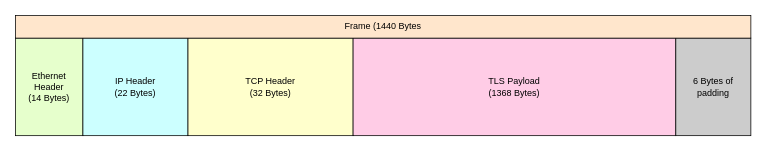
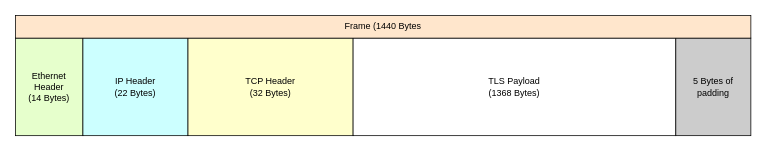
  <mxCell id="0" />
  <mxCell id="1" parent="0" />
  <mxCell id="2" value="Ethernet Header&lt;br&gt;(14 Bytes)" style="rounded=0;whiteSpace=wrap;html=1;fillColor=#E6FFCC;" vertex="1" parent="1"><mxGeometry x="20" y="50" width="90" height="130" as="geometry" /></mxCell>
  <mxCell id="3" value="IP Header&lt;br&gt;(22 Bytes)" style="rounded=0;whiteSpace=wrap;html=1;fillColor=#CCFFFF;" vertex="1" parent="1"><mxGeometry x="110" y="50" width="140" height="130" as="geometry" /></mxCell>
  <mxCell id="4" value="TCP Header&lt;br&gt;(32 Bytes)" style="rounded=0;whiteSpace=wrap;html=1;fillColor=#FFFFCC;" vertex="1" parent="1"><mxGeometry x="250" y="50" width="220" height="130" as="geometry" /></mxCell>
- <mxCell id="5" value="TLS Payload&lt;br&gt;(1368 Bytes)" style="rounded=0;whiteSpace=wrap;html=1;fillColor=#FFCCE6;" vertex="1" parent="1"><mxGeometry x="470" y="50" width="430" height="130" as="geometry" /></mxCell>
- <mxCell id="6" value="6 Bytes of padding" style="rounded=0;whiteSpace=wrap;html=1;fillColor=#CCCCCC;" vertex="1" parent="1"><mxGeometry x="900" y="50" width="100" height="130" as="geometry" /></mxCell>
+ <mxCell id="5" value="TLS Payload&lt;br&gt;(1368 Bytes)" style="rounded=0;whiteSpace=wrap;html=1;fillColor=#ffffff;" vertex="1" parent="1"><mxGeometry x="470" y="50" width="430" height="130" as="geometry" /></mxCell>
+ <mxCell id="6" value="5 Bytes of padding" style="rounded=0;whiteSpace=wrap;html=1;fillColor=#CCCCCC;" vertex="1" parent="1"><mxGeometry x="900" y="50" width="100" height="130" as="geometry" /></mxCell>
  <mxCell id="7" value="Frame (1440 Bytes" style="rounded=0;whiteSpace=wrap;html=1;fillColor=#FFE6CC;" vertex="1" parent="1"><mxGeometry x="20" y="20" width="980" height="30" as="geometry" /></mxCell>
